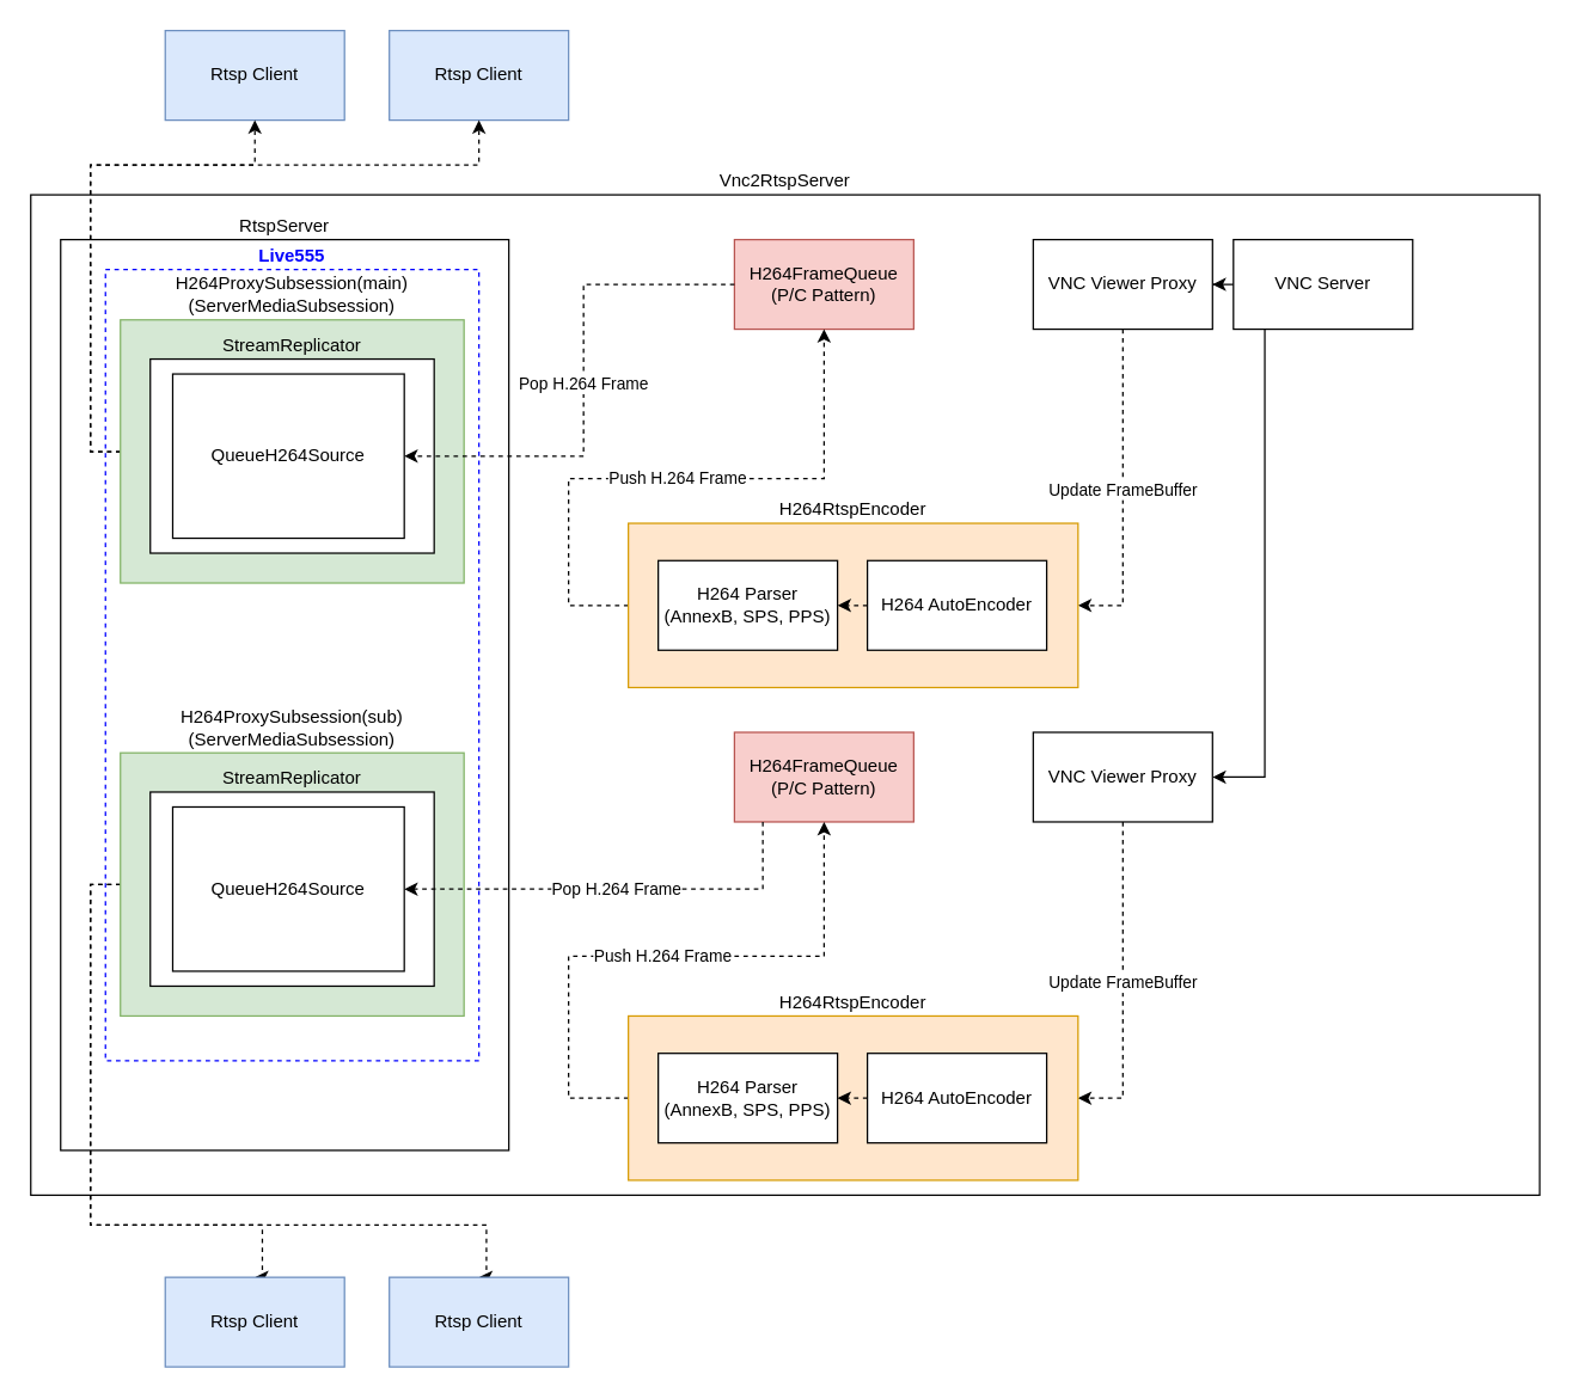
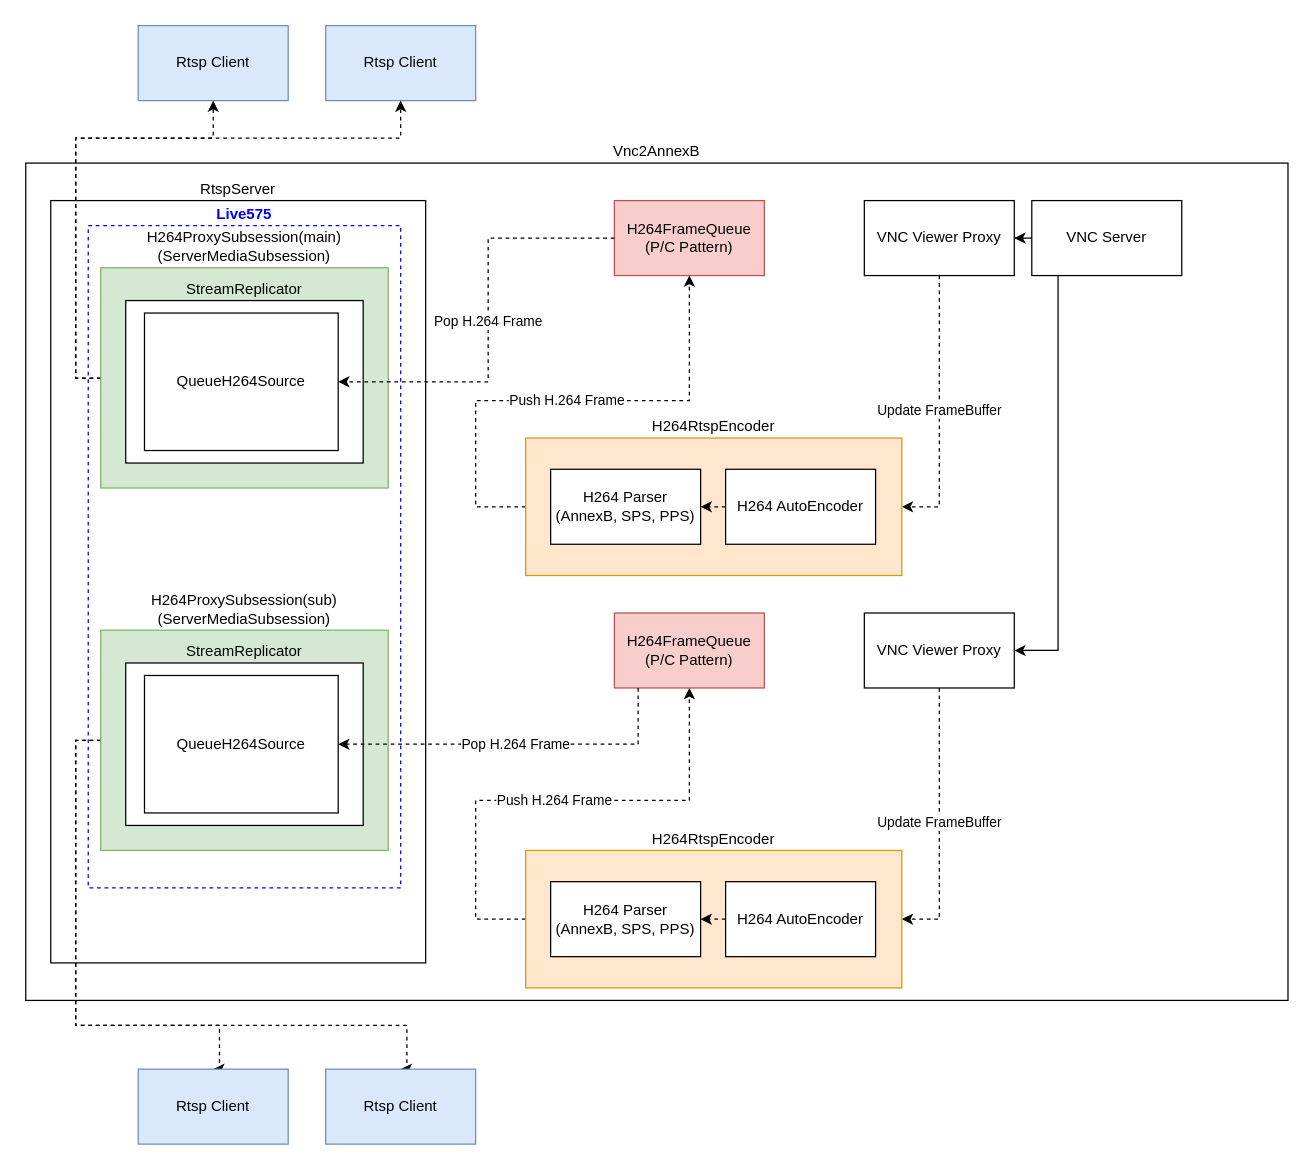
  <mxCell id="0" />
  <mxCell id="1" parent="0" />
- <mxCell id="2" value="Vnc2RtspServer" style="rounded=0;whiteSpace=wrap;html=1;labelPosition=center;verticalLabelPosition=top;align=center;verticalAlign=bottom;" vertex="1" parent="1"><mxGeometry y="130" width="1010" height="670" as="geometry" x="20" /></mxCell>
+ <mxCell id="2" value="Vnc2AnnexB" style="rounded=0;whiteSpace=wrap;html=1;labelPosition=center;verticalLabelPosition=top;align=center;verticalAlign=bottom;" vertex="1" parent="1"><mxGeometry y="130" width="1010" height="670" as="geometry" x="20" /></mxCell>
  <mxCell id="3" value="RtspServer" style="rounded=0;whiteSpace=wrap;html=1;labelPosition=center;verticalLabelPosition=top;align=center;verticalAlign=bottom;" vertex="1" parent="1"><mxGeometry x="40" y="160" width="300" height="610" as="geometry" /></mxCell>
  <mxCell id="4" value="H264FrameQueue&lt;br&gt;(P/C Pattern)" style="rounded=0;whiteSpace=wrap;html=1;fillColor=#f8cecc;strokeColor=#b85450;" vertex="1" parent="1"><mxGeometry x="491" y="160" width="120" height="60" as="geometry" /></mxCell>
  <mxCell id="5" style="edgeStyle=orthogonalEdgeStyle;rounded=0;orthogonalLoop=1;jettySize=auto;html=1;entryX=1;entryY=0.5;entryDx=0;entryDy=0;" edge="1" parent="1" source="7" target="9"><mxGeometry relative="1" as="geometry" /></mxCell>
  <mxCell id="6" style="edgeStyle=orthogonalEdgeStyle;rounded=0;orthogonalLoop=1;jettySize=auto;html=1;entryX=1;entryY=0.5;entryDx=0;entryDy=0;" edge="1" parent="1" source="7" target="23"><mxGeometry relative="1" as="geometry"><Array as="points"><mxPoint x="846" y="190" /><mxPoint x="846" y="520" /></Array></mxGeometry></mxCell>
  <mxCell id="7" value="VNC Server" style="rounded=0;whiteSpace=wrap;html=1;" vertex="1" parent="1"><mxGeometry x="825" y="160" width="120" height="60" as="geometry" /></mxCell>
  <mxCell id="8" value="Update FrameBuffer" style="edgeStyle=orthogonalEdgeStyle;rounded=0;orthogonalLoop=1;jettySize=auto;html=1;entryX=1;entryY=0.5;entryDx=0;entryDy=0;dashed=1;" edge="1" parent="1" source="9" target="11"><mxGeometry relative="1" as="geometry" /></mxCell>
  <mxCell id="9" value="VNC Viewer Proxy" style="rounded=0;whiteSpace=wrap;html=1;" vertex="1" parent="1"><mxGeometry x="691" y="160" width="120" height="60" as="geometry" /></mxCell>
  <mxCell id="10" value="Push H.264 Frame" style="edgeStyle=orthogonalEdgeStyle;rounded=0;orthogonalLoop=1;jettySize=auto;html=1;entryX=0.5;entryY=1;entryDx=0;entryDy=0;dashed=1;" edge="1" parent="1" source="11" target="4"><mxGeometry relative="1" as="geometry"><Array as="points"><mxPoint x="380" y="405" /><mxPoint x="380" y="320" /><mxPoint x="551" y="320" /></Array></mxGeometry></mxCell>
  <mxCell id="11" value="H264RtspEncoder" style="rounded=0;whiteSpace=wrap;html=1;align=center;labelPosition=center;verticalLabelPosition=top;verticalAlign=bottom;fillColor=#ffe6cc;strokeColor=#d79b00;" vertex="1" parent="1"><mxGeometry x="420" y="350" width="301" height="110" as="geometry" /></mxCell>
  <mxCell id="12" value="H264 AutoEncoder" style="rounded=0;whiteSpace=wrap;html=1;" vertex="1" parent="1"><mxGeometry x="580" y="375" width="120" height="60" as="geometry" /></mxCell>
  <mxCell id="13" value="H264 Parser&lt;br&gt;(AnnexB, SPS, PPS)" style="rounded=0;whiteSpace=wrap;html=1;" vertex="1" parent="1"><mxGeometry x="440" y="375" width="120" height="60" as="geometry" /></mxCell>
  <mxCell id="14" value="" style="endArrow=classic;html=1;rounded=0;exitX=0;exitY=0.5;exitDx=0;exitDy=0;entryX=1;entryY=0.5;entryDx=0;entryDy=0;endFill=1;dashed=1;" edge="1" parent="1" source="12" target="13"><mxGeometry width="50" height="50" relative="1" as="geometry"><mxPoint x="300" y="320" as="sourcePoint" /><mxPoint x="350" y="270" as="targetPoint" /></mxGeometry></mxCell>
  <mxCell id="15" value="Rtsp Client" style="rounded=0;whiteSpace=wrap;html=1;fillColor=#dae8fc;strokeColor=#6c8ebf;" vertex="1" parent="1"><mxGeometry x="110" y="20" width="120" height="60" as="geometry" /></mxCell>
  <mxCell id="16" value="Rtsp Client" style="rounded=0;whiteSpace=wrap;html=1;fillColor=#dae8fc;strokeColor=#6c8ebf;" vertex="1" parent="1"><mxGeometry x="260" y="20" width="120" height="60" as="geometry" /></mxCell>
  <mxCell id="17" style="edgeStyle=orthogonalEdgeStyle;rounded=0;orthogonalLoop=1;jettySize=auto;html=1;entryX=0.5;entryY=1;entryDx=0;entryDy=0;dashed=1;" edge="1" parent="1" source="19" target="15"><mxGeometry relative="1" as="geometry"><Array as="points"><mxPoint x="60" y="302" /><mxPoint x="60" y="110" /><mxPoint x="170" y="110" /></Array></mxGeometry></mxCell>
  <mxCell id="18" style="edgeStyle=orthogonalEdgeStyle;rounded=0;orthogonalLoop=1;jettySize=auto;html=1;entryX=0.5;entryY=1;entryDx=0;entryDy=0;dashed=1;" edge="1" parent="1" source="19" target="16"><mxGeometry relative="1" as="geometry"><Array as="points"><mxPoint x="60" y="302" /><mxPoint x="60" y="110" /><mxPoint x="320" y="110" /></Array></mxGeometry></mxCell>
  <mxCell id="19" value="H264ProxySubsession(main)&lt;br&gt;(ServerMediaSubsession)" style="rounded=0;whiteSpace=wrap;html=1;labelPosition=center;verticalLabelPosition=top;align=center;verticalAlign=bottom;fillColor=#d5e8d4;strokeColor=#82b366;" vertex="1" parent="1"><mxGeometry x="80" y="213.75" width="230" height="176.25" as="geometry" /></mxCell>
  <mxCell id="20" value="StreamReplicator" style="rounded=0;whiteSpace=wrap;html=1;labelPosition=center;verticalLabelPosition=top;align=center;verticalAlign=bottom;" vertex="1" parent="1"><mxGeometry x="100" y="240" width="190" height="130" as="geometry" /></mxCell>
  <mxCell id="21" value="H264FrameQueue&lt;br&gt;(P/C Pattern)" style="rounded=0;whiteSpace=wrap;html=1;fillColor=#f8cecc;strokeColor=#b85450;" vertex="1" parent="1"><mxGeometry x="491" y="490" width="120" height="60" as="geometry" /></mxCell>
  <mxCell id="22" value="Update FrameBuffer" style="edgeStyle=orthogonalEdgeStyle;rounded=0;orthogonalLoop=1;jettySize=auto;html=1;entryX=1;entryY=0.5;entryDx=0;entryDy=0;dashed=1;" edge="1" parent="1" source="23" target="25"><mxGeometry relative="1" as="geometry" /></mxCell>
  <mxCell id="23" value="VNC Viewer Proxy" style="rounded=0;whiteSpace=wrap;html=1;" vertex="1" parent="1"><mxGeometry x="691" y="490" width="120" height="60" as="geometry" /></mxCell>
  <mxCell id="24" value="Push H.264 Frame" style="edgeStyle=orthogonalEdgeStyle;rounded=0;orthogonalLoop=1;jettySize=auto;html=1;entryX=0.5;entryY=1;entryDx=0;entryDy=0;dashed=1;" edge="1" parent="1" source="25" target="21"><mxGeometry relative="1" as="geometry"><Array as="points"><mxPoint x="380" y="735" /><mxPoint x="380" y="640" /><mxPoint x="551" y="640" /></Array></mxGeometry></mxCell>
  <mxCell id="25" value="H264RtspEncoder" style="rounded=0;whiteSpace=wrap;html=1;align=center;labelPosition=center;verticalLabelPosition=top;verticalAlign=bottom;fillColor=#ffe6cc;strokeColor=#d79b00;" vertex="1" parent="1"><mxGeometry x="420" y="680" width="301" height="110" as="geometry" /></mxCell>
  <mxCell id="26" value="H264 AutoEncoder" style="rounded=0;whiteSpace=wrap;html=1;" vertex="1" parent="1"><mxGeometry x="580" y="705" width="120" height="60" as="geometry" /></mxCell>
  <mxCell id="27" value="H264 Parser&lt;br&gt;(AnnexB, SPS, PPS)" style="rounded=0;whiteSpace=wrap;html=1;" vertex="1" parent="1"><mxGeometry x="440" y="705" width="120" height="60" as="geometry" /></mxCell>
  <mxCell id="28" value="" style="endArrow=classic;html=1;rounded=0;exitX=0;exitY=0.5;exitDx=0;exitDy=0;entryX=1;entryY=0.5;entryDx=0;entryDy=0;endFill=1;dashed=1;" edge="1" parent="1" source="26" target="27"><mxGeometry width="50" height="50" relative="1" as="geometry"><mxPoint x="300" y="650" as="sourcePoint" /><mxPoint x="350" y="600" as="targetPoint" /></mxGeometry></mxCell>
  <mxCell id="29" value="QueueH264Source" style="rounded=0;whiteSpace=wrap;html=1;" vertex="1" parent="1"><mxGeometry x="115" y="250" width="155" height="110" as="geometry" /></mxCell>
  <mxCell id="30" value="Pop&lt;span style=&quot;background-color: light-dark(#ffffff, var(--ge-dark-color, #121212)); color: light-dark(rgb(0, 0, 0), rgb(255, 255, 255));&quot;&gt;&amp;nbsp;H.264 Frame&lt;/span&gt;" style="edgeStyle=orthogonalEdgeStyle;rounded=0;orthogonalLoop=1;jettySize=auto;html=1;entryX=1;entryY=0.5;entryDx=0;entryDy=0;dashed=1;" edge="1" parent="1" source="4" target="29"><mxGeometry relative="1" as="geometry"><Array as="points"><mxPoint x="390" y="190" /><mxPoint x="390" y="305" /></Array></mxGeometry></mxCell>
  <mxCell id="31" style="edgeStyle=orthogonalEdgeStyle;rounded=0;orthogonalLoop=1;jettySize=auto;html=1;entryX=0.5;entryY=0;entryDx=0;entryDy=0;dashed=1;" edge="1" parent="1" source="33" target="36"><mxGeometry relative="1" as="geometry"><Array as="points"><mxPoint x="60" y="592" /><mxPoint x="60" y="820" /><mxPoint x="175" y="820" /></Array></mxGeometry></mxCell>
  <mxCell id="32" style="edgeStyle=orthogonalEdgeStyle;rounded=0;orthogonalLoop=1;jettySize=auto;html=1;entryX=0.5;entryY=0;entryDx=0;entryDy=0;dashed=1;" edge="1" parent="1" source="33" target="37"><mxGeometry relative="1" as="geometry"><Array as="points"><mxPoint x="60" y="592" /><mxPoint x="60" y="820" /><mxPoint x="325" y="820" /></Array></mxGeometry></mxCell>
  <mxCell id="33" value="H264ProxySubsession(sub)&lt;br&gt;(ServerMediaSubsession)" style="rounded=0;whiteSpace=wrap;html=1;labelPosition=center;verticalLabelPosition=top;align=center;verticalAlign=bottom;fillColor=#d5e8d4;strokeColor=#82b366;" vertex="1" parent="1"><mxGeometry x="80" y="503.75" width="230" height="176.25" as="geometry" /></mxCell>
  <mxCell id="34" value="StreamReplicator" style="rounded=0;whiteSpace=wrap;html=1;labelPosition=center;verticalLabelPosition=top;align=center;verticalAlign=bottom;" vertex="1" parent="1"><mxGeometry x="100" y="530" width="190" height="130" as="geometry" /></mxCell>
  <mxCell id="35" value="QueueH264Source" style="rounded=0;whiteSpace=wrap;html=1;" vertex="1" parent="1"><mxGeometry x="115" y="540" width="155" height="110" as="geometry" /></mxCell>
  <mxCell id="36" value="Rtsp Client" style="rounded=0;whiteSpace=wrap;html=1;fillColor=#dae8fc;strokeColor=#6c8ebf;" vertex="1" parent="1"><mxGeometry x="110" y="855" width="120" height="60" as="geometry" /></mxCell>
  <mxCell id="37" value="Rtsp Client" style="rounded=0;whiteSpace=wrap;html=1;fillColor=#dae8fc;strokeColor=#6c8ebf;" vertex="1" parent="1"><mxGeometry x="260" y="855" width="120" height="60" as="geometry" /></mxCell>
  <mxCell id="38" value="Pop&lt;span style=&quot;background-color: light-dark(#ffffff, var(--ge-dark-color, #121212)); color: light-dark(rgb(0, 0, 0), rgb(255, 255, 255));&quot;&gt;&amp;nbsp;H.264 Frame&lt;/span&gt;" style="edgeStyle=orthogonalEdgeStyle;rounded=0;orthogonalLoop=1;jettySize=auto;html=1;entryX=1;entryY=0.5;entryDx=0;entryDy=0;dashed=1;" edge="1" parent="1" source="21" target="35"><mxGeometry relative="1" as="geometry"><mxPoint x="430" y="605" as="targetPoint" /><Array as="points"><mxPoint x="510" y="595" /></Array></mxGeometry></mxCell>
- <mxCell id="39" value="&lt;b&gt;&lt;font style=&quot;color: rgb(0, 0, 255);&quot;&gt;Live555&lt;/font&gt;&lt;/b&gt;" style="rounded=0;whiteSpace=wrap;html=1;fillColor=none;dashed=1;strokeColor=#0000FF;labelPosition=center;verticalLabelPosition=top;align=center;verticalAlign=bottom;" vertex="1" parent="1"><mxGeometry x="70" y="180" width="250" height="530" as="geometry" /></mxCell>
+ <mxCell id="39" value="&lt;b&gt;&lt;font style=&quot;color: rgb(0, 0, 255);&quot;&gt;Live575&lt;/font&gt;&lt;/b&gt;" style="rounded=0;whiteSpace=wrap;html=1;fillColor=none;dashed=1;strokeColor=#0000FF;labelPosition=center;verticalLabelPosition=top;align=center;verticalAlign=bottom;" vertex="1" parent="1"><mxGeometry x="70" y="180" width="250" height="530" as="geometry" /></mxCell>
